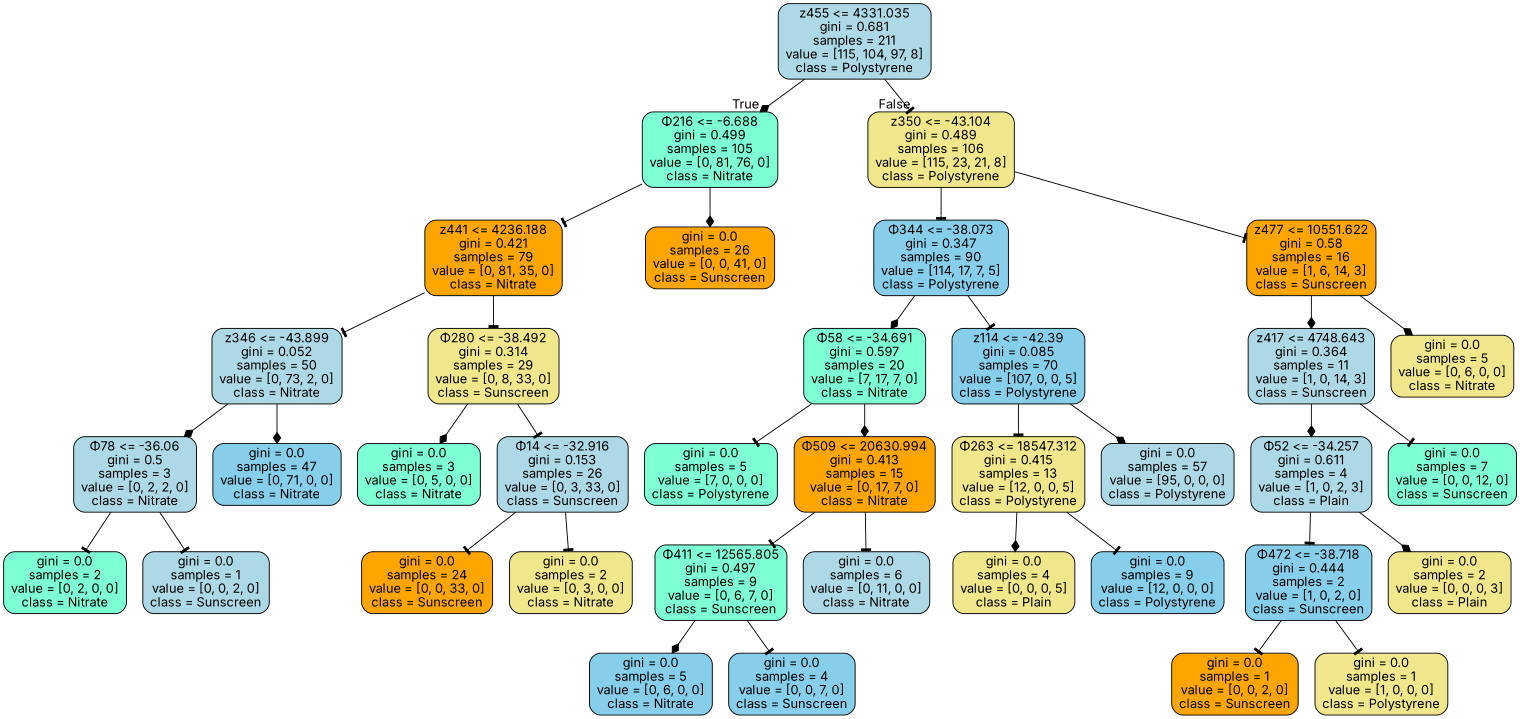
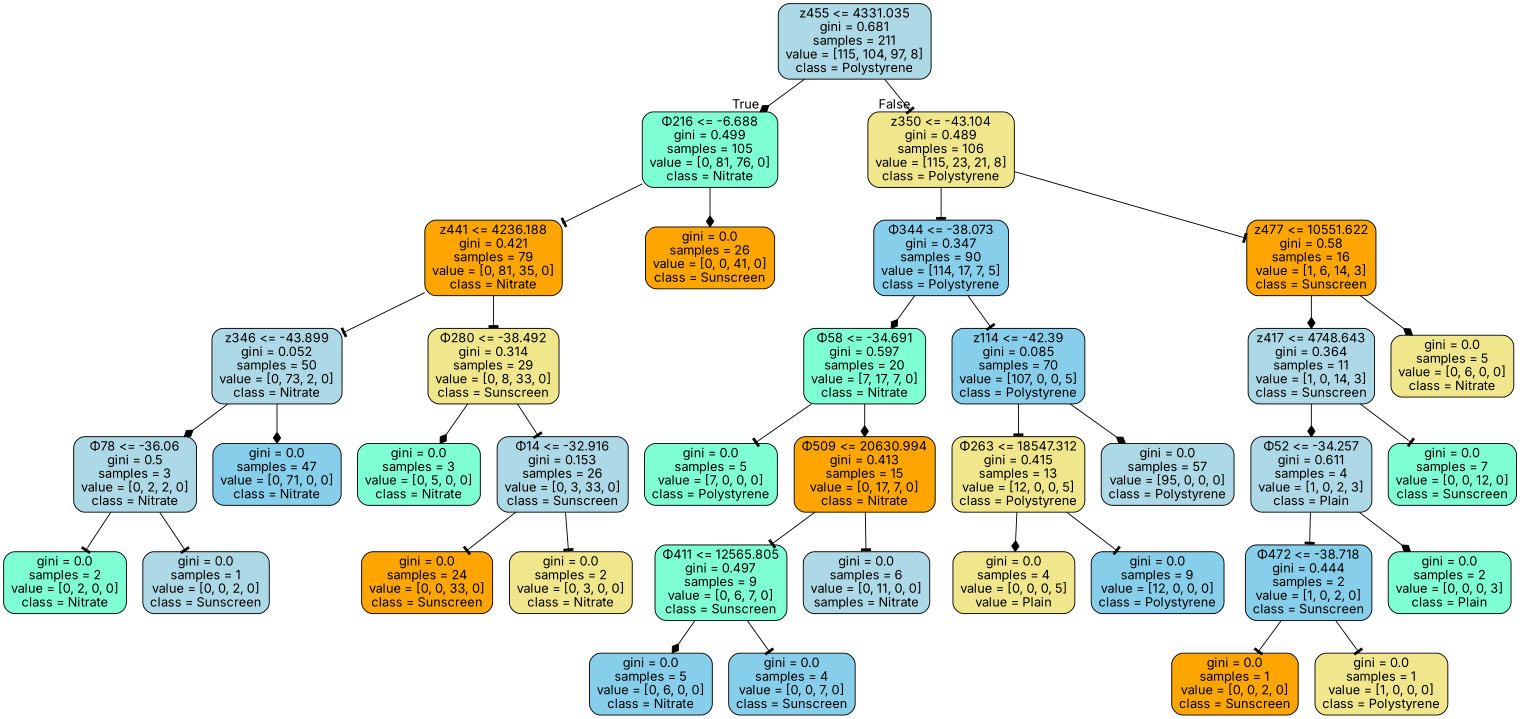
  digraph {
    fontname=Inter
    node [color=black fillcolor=lightblue fontname=Inter shape=box style="filled, rounded"]
    edge [arrowhead=tee fontname=Inter]
    n1 [label="z455 <= 4331.035\ngini = 0.681\nsamples = 211\nvalue = [115, 104, 97, 8]\nclass = Polystyrene"]
    n2 [fillcolor=aquamarine label="Φ216 <= -6.688\ngini = 0.499\nsamples = 105\nvalue = [0, 81, 76, 0]\nclass = Nitrate"]
    n3 [fillcolor=khaki label="z350 <= -43.104\ngini = 0.489\nsamples = 106\nvalue = [115, 23, 21, 8]\nclass = Polystyrene"]
    n4 [fillcolor=orange label="z441 <= 4236.188\ngini = 0.421\nsamples = 79\nvalue = [0, 81, 35, 0]\nclass = Nitrate"]
    n5 [fillcolor=orange label="gini = 0.0\nsamples = 26\nvalue = [0, 0, 41, 0]\nclass = Sunscreen"]
    n6 [fillcolor=skyblue label="Φ344 <= -38.073\ngini = 0.347\nsamples = 90\nvalue = [114, 17, 7, 5]\nclass = Polystyrene"]
    n7 [fillcolor=orange label="z477 <= 10551.622\ngini = 0.58\nsamples = 16\nvalue = [1, 6, 14, 3]\nclass = Sunscreen"]
    n8 [label="z346 <= -43.899\ngini = 0.052\nsamples = 50\nvalue = [0, 73, 2, 0]\nclass = Nitrate"]
    n9 [fillcolor=khaki label="Φ280 <= -38.492\ngini = 0.314\nsamples = 29\nvalue = [0, 8, 33, 0]\nclass = Sunscreen"]
    n10 [label="Φ78 <= -36.06\ngini = 0.5\nsamples = 3\nvalue = [0, 2, 2, 0]\nclass = Nitrate"]
    n11 [fillcolor=skyblue label="gini = 0.0\nsamples = 47\nvalue = [0, 71, 0, 0]\nclass = Nitrate"]
    n12 [fillcolor=aquamarine label="gini = 0.0\nsamples = 3\nvalue = [0, 5, 0, 0]\nclass = Nitrate"]
    n13 [label="Φ14 <= -32.916\ngini = 0.153\nsamples = 26\nvalue = [0, 3, 33, 0]\nclass = Sunscreen"]
    n14 [fillcolor=aquamarine label="gini = 0.0\nsamples = 2\nvalue = [0, 2, 0, 0]\nclass = Nitrate"]
    n15 [label="gini = 0.0\nsamples = 1\nvalue = [0, 0, 2, 0]\nclass = Sunscreen"]
    n16 [fillcolor=orange label="gini = 0.0\nsamples = 24\nvalue = [0, 0, 33, 0]\nclass = Sunscreen"]
    n17 [fillcolor=khaki label="gini = 0.0\nsamples = 2\nvalue = [0, 3, 0, 0]\nclass = Nitrate"]
    n18 [fillcolor=aquamarine label="Φ58 <= -34.691\ngini = 0.597\nsamples = 20\nvalue = [7, 17, 7, 0]\nclass = Nitrate"]
    n19 [fillcolor=skyblue label="z114 <= -42.39\ngini = 0.085\nsamples = 70\nvalue = [107, 0, 0, 5]\nclass = Polystyrene"]
    n20 [label="z417 <= 4748.643\ngini = 0.364\nsamples = 11\nvalue = [1, 0, 14, 3]\nclass = Sunscreen"]
    n21 [fillcolor=khaki label="gini = 0.0\nsamples = 5\nvalue = [0, 6, 0, 0]\nclass = Nitrate"]
    n22 [fillcolor=aquamarine label="gini = 0.0\nsamples = 5\nvalue = [7, 0, 0, 0]\nclass = Polystyrene"]
    n23 [fillcolor=orange label="Φ509 <= 20630.994\ngini = 0.413\nsamples = 15\nvalue = [0, 17, 7, 0]\nclass = Nitrate"]
    n24 [fillcolor=khaki label="Φ263 <= 18547.312\ngini = 0.415\nsamples = 13\nvalue = [12, 0, 0, 5]\nclass = Polystyrene"]
    n25 [label="gini = 0.0\nsamples = 57\nvalue = [95, 0, 0, 0]\nclass = Polystyrene"]
    n26 [fillcolor=aquamarine label="Φ411 <= 12565.805\ngini = 0.497\nsamples = 9\nvalue = [0, 6, 7, 0]\nclass = Sunscreen"]
-   n27 [label="gini = 0.0\nsamples = 6\nvalue = [0, 11, 0, 0]\nclass = Nitrate"]
+   n27 [label="gini = 0.0\nsamples = 6\nvalue = [0, 11, 0, 0]\nsamples = Nitrate"]
    n28 [fillcolor=skyblue label="gini = 0.0\nsamples = 5\nvalue = [0, 6, 0, 0]\nclass = Nitrate"]
    n29 [fillcolor=skyblue label="gini = 0.0\nsamples = 4\nvalue = [0, 0, 7, 0]\nclass = Sunscreen"]
-   n30 [fillcolor=khaki label="gini = 0.0\nsamples = 4\nvalue = [0, 0, 0, 5]\nclass = Plain"]
+   n30 [fillcolor=khaki label="gini = 0.0\nsamples = 4\nvalue = [0, 0, 0, 5]\nvalue = Plain"]
    n31 [fillcolor=skyblue label="gini = 0.0\nsamples = 9\nvalue = [12, 0, 0, 0]\nclass = Polystyrene"]
    n32 [label="Φ52 <= -34.257\ngini = 0.611\nsamples = 4\nvalue = [1, 0, 2, 3]\nclass = Plain"]
    n33 [fillcolor=aquamarine label="gini = 0.0\nsamples = 7\nvalue = [0, 0, 12, 0]\nclass = Sunscreen"]
    n34 [fillcolor=skyblue label="Φ472 <= -38.718\ngini = 0.444\nsamples = 2\nvalue = [1, 0, 2, 0]\nclass = Sunscreen"]
-   n35 [fillcolor=khaki label="gini = 0.0\nsamples = 2\nvalue = [0, 0, 0, 3]\nclass = Plain"]
+   n35 [fillcolor=aquamarine label="gini = 0.0\nsamples = 2\nvalue = [0, 0, 0, 3]\nclass = Plain"]
    n36 [fillcolor=orange label="gini = 0.0\nsamples = 1\nvalue = [0, 0, 2, 0]\nclass = Sunscreen"]
    n37 [fillcolor=khaki label="gini = 0.0\nsamples = 1\nvalue = [1, 0, 0, 0]\nclass = Polystyrene"]
    n1 -> n2 [arrowhead=diamond headlabel=True labelangle=45 labeldistance=2.5]
    n1 -> n3 [headlabel=False labelangle=-45 labeldistance=2.5]
    n2 -> n4
    n2 -> n5 [arrowhead=diamond]
    n3 -> n6
    n3 -> n7
    n4 -> n8
    n4 -> n9
    n6 -> n18 [arrowhead=diamond]
    n6 -> n19
    n7 -> n20 [arrowhead=diamond]
    n7 -> n21 [arrowhead=diamond]
    n8 -> n10 [arrowhead=diamond]
    n8 -> n11 [arrowhead=diamond]
    n9 -> n12 [arrowhead=diamond]
    n9 -> n13
    n10 -> n14
    n10 -> n15
    n13 -> n16
    n13 -> n17
    n18 -> n22
    n18 -> n23 [arrowhead=diamond]
    n19 -> n24
    n19 -> n25 [arrowhead=diamond]
    n20 -> n32 [arrowhead=diamond]
    n20 -> n33
    n23 -> n26
    n23 -> n27
    n24 -> n30 [arrowhead=diamond]
    n24 -> n31
    n26 -> n28 [arrowhead=diamond]
    n26 -> n29
    n32 -> n34
    n32 -> n35 [arrowhead=diamond]
    n34 -> n36
    n34 -> n37
  }
